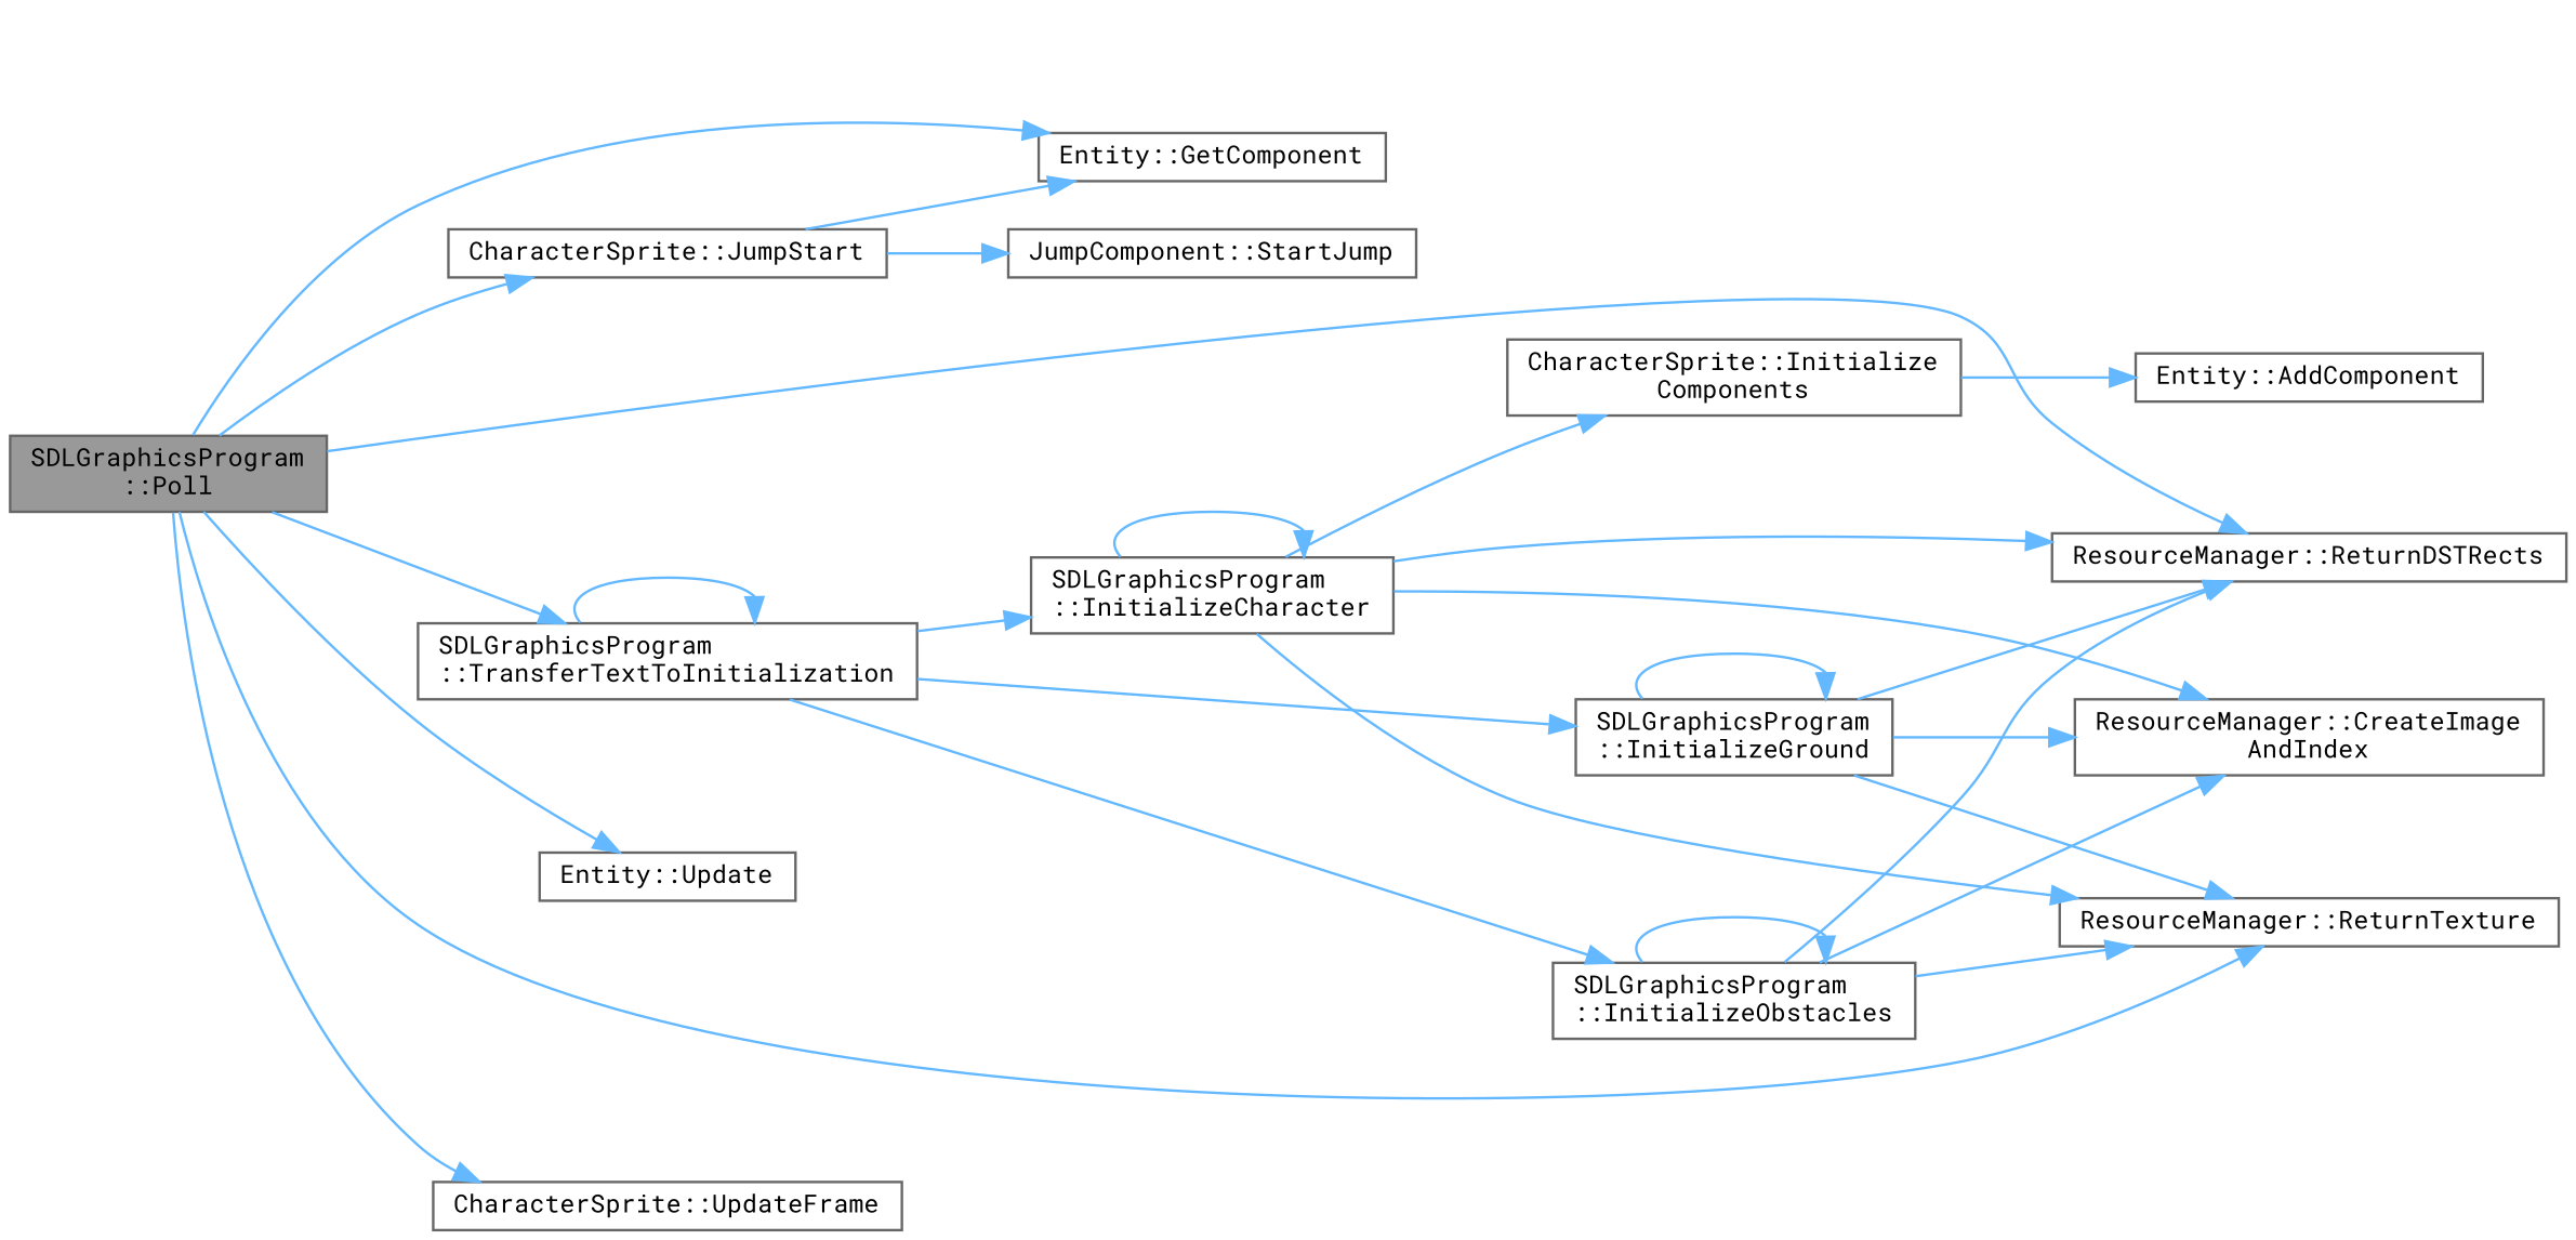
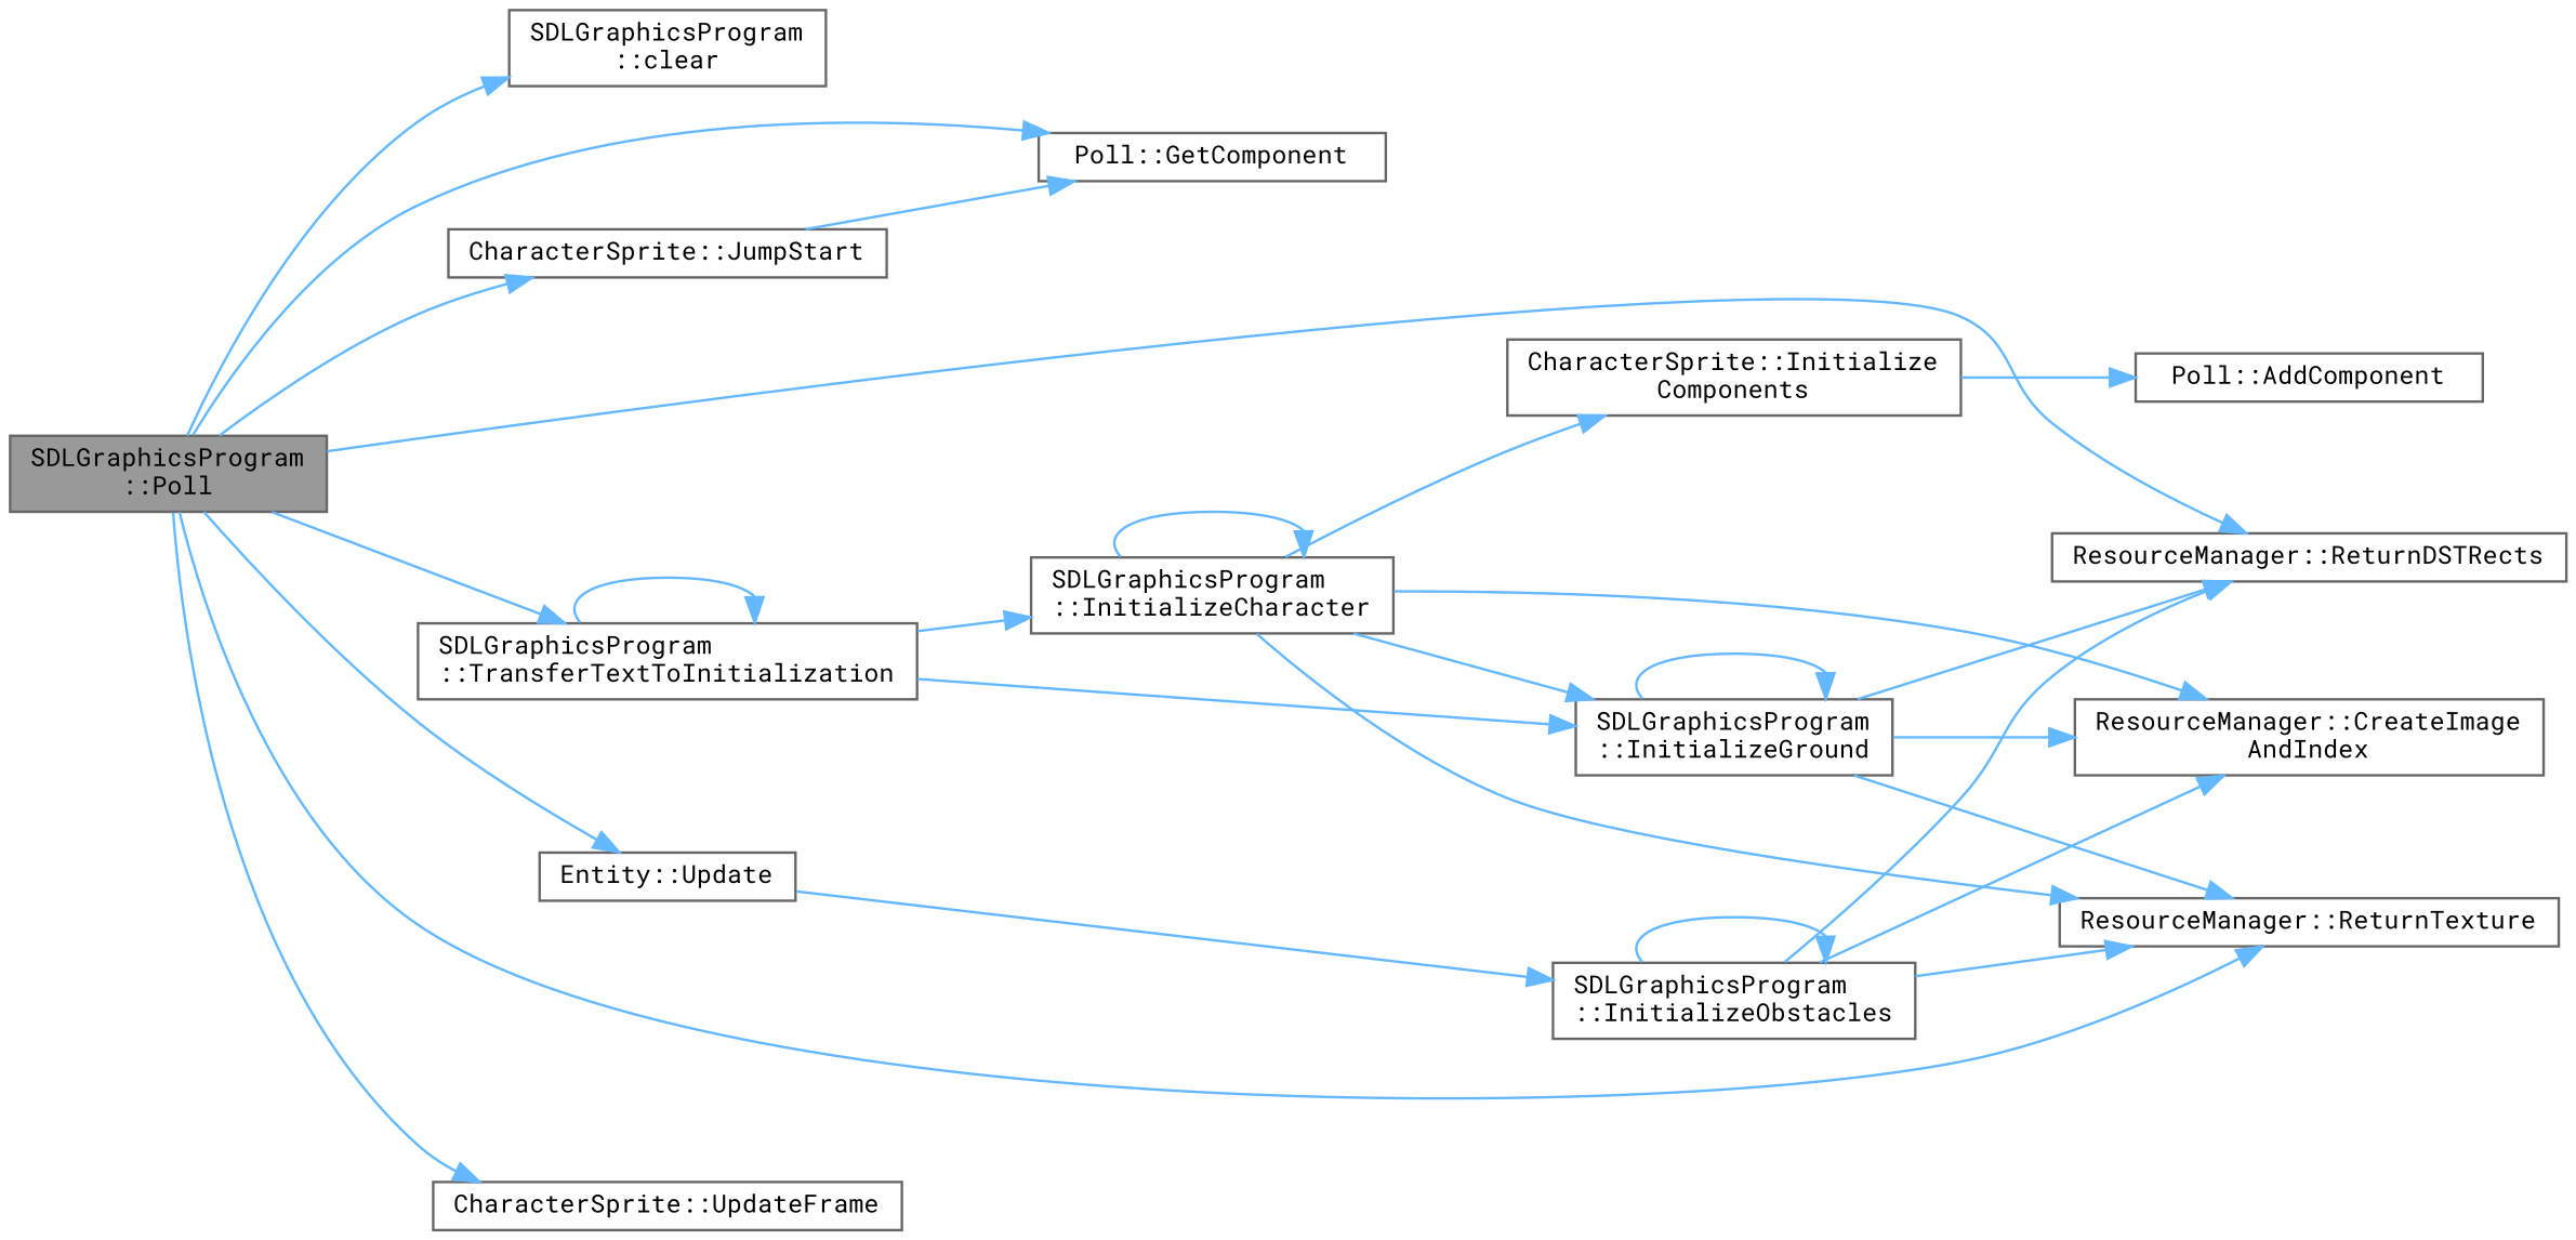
  digraph {
    fontname="Roboto Mono"
    rankdir=LR
    node [color=grey40 fillcolor=white fontname="Roboto Mono" fontsize=10 shape=box style=filled]
    edge [color=steelblue1 fontname="Roboto Mono" fontsize=10 labelfontname=Helvetica labelfontsize=10 style=solid]
    n1 [color=gray40 fillcolor=grey60 fontcolor=black height=0.2 label="SDLGraphicsProgram\l::Poll" width=0.4]
-   n3 [height=0.2 label="Entity::GetComponent" width=0.4]
+   n2 [height=0.2 label="SDLGraphicsProgram\l::clear" width=0.4]
+   n3 [height=0.2 label="Poll::GetComponent" width=0.4]
    n4 [height=0.2 label="CharacterSprite::JumpStart" width=0.4]
    n5 [height=0.2 label="ResourceManager::ReturnDSTRects" width=0.4]
    n6 [height=0.2 label="ResourceManager::ReturnTexture" width=0.4]
    n7 [height=0.2 label="SDLGraphicsProgram\l::TransferTextToInitialization" width=0.4]
    n8 [height=0.2 label="Entity::Update" width=0.4]
    n9 [height=0.2 label="CharacterSprite::UpdateFrame" width=0.4]
-   n10 [height=0.2 label="JumpComponent::StartJump" width=0.4]
    n11 [height=0.2 label="SDLGraphicsProgram\l::InitializeCharacter" width=0.4]
    n12 [height=0.2 label="SDLGraphicsProgram\l::InitializeGround" width=0.4]
    n13 [height=0.2 label="SDLGraphicsProgram\l::InitializeObstacles" width=0.4]
    n14 [height=0.2 label="ResourceManager::CreateImage\lAndIndex" width=0.4]
    n15 [height=0.2 label="CharacterSprite::Initialize\lComponents" width=0.4]
-   n16 [height=0.2 label="Entity::AddComponent" width=0.4]
+   n16 [height=0.2 label="Poll::AddComponent" width=0.4]
+   n1 -> n2
    n1 -> n3
    n1 -> n4
    n1 -> n5
    n1 -> n6
    n1 -> n7
    n1 -> n8
    n1 -> n9
    n4 -> n3
-   n4 -> n10
    n7 -> n7
    n7 -> n11
    n7 -> n12
-   n7 -> n13
-   n11 -> n5
+   n8 -> n13
+   n11 -> n12
    n11 -> n6
    n11 -> n11
    n11 -> n14
    n11 -> n15
    n12 -> n5
    n12 -> n6
    n12 -> n12
    n12 -> n14
    n13 -> n5
    n13 -> n6
    n13 -> n13
    n13 -> n14
    n15 -> n16
  }
